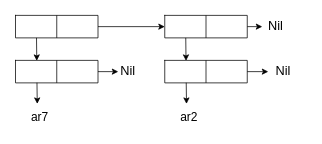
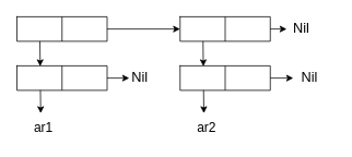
  <mxCell id="0" />
  <mxCell id="1" parent="0" />
  <mxCell id="2" value="" style="shape=table;startSize=0;container=1;collapsible=0;childLayout=tableLayout;fontSize=16;" vertex="1" parent="1"><mxGeometry x="20" y="20" width="110" height="30" as="geometry" /></mxCell>
  <mxCell id="3" value="" style="shape=tableRow;horizontal=0;startSize=0;swimlaneHead=0;swimlaneBody=0;strokeColor=inherit;top=0;left=0;bottom=0;right=0;collapsible=0;dropTarget=0;fillColor=none;points=[[0,0.5],[1,0.5]];portConstraint=eastwest;fontSize=16;" vertex="1" parent="2"><mxGeometry width="110" height="30" as="geometry" /></mxCell>
  <mxCell id="4" value="" style="shape=partialRectangle;html=1;whiteSpace=wrap;connectable=0;strokeColor=inherit;overflow=hidden;fillColor=none;top=0;left=0;bottom=0;right=0;pointerEvents=1;fontSize=16;" vertex="1" parent="3"><mxGeometry width="55" height="30" as="geometry"><mxRectangle width="55" height="30" as="alternateBounds" /></mxGeometry></mxCell>
  <mxCell id="5" value="" style="shape=partialRectangle;html=1;whiteSpace=wrap;connectable=0;strokeColor=inherit;overflow=hidden;fillColor=none;top=0;left=0;bottom=0;right=0;pointerEvents=1;fontSize=16;" vertex="1" parent="3"><mxGeometry x="55" width="55" height="30" as="geometry"><mxRectangle width="55" height="30" as="alternateBounds" /></mxGeometry></mxCell>
  <mxCell id="6" value="" style="endArrow=classic;html=1;rounded=0;entryX=0.258;entryY=0.02;entryDx=0;entryDy=0;entryPerimeter=0;" edge="1" parent="1"><mxGeometry width="50" height="50" relative="1" as="geometry"><mxPoint x="48" y="50" as="sourcePoint" /><mxPoint x="48.38" y="80.6" as="targetPoint" /></mxGeometry></mxCell>
  <mxCell id="7" value="" style="shape=table;startSize=0;container=1;collapsible=0;childLayout=tableLayout;fontSize=16;" vertex="1" parent="1"><mxGeometry x="219" y="20" width="110" height="30" as="geometry" /></mxCell>
  <mxCell id="8" value="" style="shape=tableRow;horizontal=0;startSize=0;swimlaneHead=0;swimlaneBody=0;strokeColor=inherit;top=0;left=0;bottom=0;right=0;collapsible=0;dropTarget=0;fillColor=none;points=[[0,0.5],[1,0.5]];portConstraint=eastwest;fontSize=16;" vertex="1" parent="7"><mxGeometry width="110" height="30" as="geometry" /></mxCell>
  <mxCell id="9" value="" style="shape=partialRectangle;html=1;whiteSpace=wrap;connectable=0;strokeColor=inherit;overflow=hidden;fillColor=none;top=0;left=0;bottom=0;right=0;pointerEvents=1;fontSize=16;" vertex="1" parent="8"><mxGeometry width="55" height="30" as="geometry"><mxRectangle width="55" height="30" as="alternateBounds" /></mxGeometry></mxCell>
  <mxCell id="10" value="" style="shape=partialRectangle;html=1;whiteSpace=wrap;connectable=0;strokeColor=inherit;overflow=hidden;fillColor=none;top=0;left=0;bottom=0;right=0;pointerEvents=1;fontSize=16;" vertex="1" parent="8"><mxGeometry x="55" width="55" height="30" as="geometry"><mxRectangle width="55" height="30" as="alternateBounds" /></mxGeometry></mxCell>
  <mxCell id="11" value="" style="endArrow=classic;html=1;rounded=0;entryX=0.258;entryY=0.02;entryDx=0;entryDy=0;entryPerimeter=0;" edge="1" parent="1"><mxGeometry width="50" height="50" relative="1" as="geometry"><mxPoint x="247" y="50" as="sourcePoint" /><mxPoint x="247.38" y="80.6" as="targetPoint" /></mxGeometry></mxCell>
  <mxCell id="12" value="" style="endArrow=classic;html=1;rounded=0;exitX=1;exitY=0.5;exitDx=0;exitDy=0;entryX=0;entryY=0.5;entryDx=0;entryDy=0;" edge="1" parent="1" source="3" target="8"><mxGeometry width="50" height="50" relative="1" as="geometry"><mxPoint x="307" y="200" as="sourcePoint" /><mxPoint x="357" y="150" as="targetPoint" /></mxGeometry></mxCell>
  <mxCell id="13" value="" style="shape=table;startSize=0;container=1;collapsible=0;childLayout=tableLayout;fontSize=16;" vertex="1" parent="1"><mxGeometry x="20" y="80" width="110" height="30" as="geometry" /></mxCell>
  <mxCell id="14" value="" style="shape=tableRow;horizontal=0;startSize=0;swimlaneHead=0;swimlaneBody=0;strokeColor=inherit;top=0;left=0;bottom=0;right=0;collapsible=0;dropTarget=0;fillColor=none;points=[[0,0.5],[1,0.5]];portConstraint=eastwest;fontSize=16;" vertex="1" parent="13"><mxGeometry width="110" height="30" as="geometry" /></mxCell>
  <mxCell id="15" value="" style="shape=partialRectangle;html=1;whiteSpace=wrap;connectable=0;strokeColor=inherit;overflow=hidden;fillColor=none;top=0;left=0;bottom=0;right=0;pointerEvents=1;fontSize=16;" vertex="1" parent="14"><mxGeometry width="55" height="30" as="geometry"><mxRectangle width="55" height="30" as="alternateBounds" /></mxGeometry></mxCell>
  <mxCell id="16" value="" style="shape=partialRectangle;html=1;whiteSpace=wrap;connectable=0;strokeColor=inherit;overflow=hidden;fillColor=none;top=0;left=0;bottom=0;right=0;pointerEvents=1;fontSize=16;" vertex="1" parent="14"><mxGeometry x="55" width="55" height="30" as="geometry"><mxRectangle width="55" height="30" as="alternateBounds" /></mxGeometry></mxCell>
  <mxCell id="17" value="" style="endArrow=classic;html=1;rounded=0;fontSize=17;exitX=1;exitY=0.5;exitDx=0;exitDy=0;" edge="1" parent="1" source="14"><mxGeometry width="50" height="50" relative="1" as="geometry"><mxPoint x="69" y="160" as="sourcePoint" /><mxPoint x="157" y="95" as="targetPoint" /></mxGeometry></mxCell>
  <mxCell id="18" value="Nil" style="text;html=1;strokeColor=none;fillColor=none;align=center;verticalAlign=middle;whiteSpace=wrap;rounded=0;fontSize=17;" vertex="1" parent="1"><mxGeometry x="140" y="80" width="60" height="30" as="geometry" /></mxCell>
  <mxCell id="19" value="" style="endArrow=classic;html=1;rounded=0;exitX=1;exitY=0.5;exitDx=0;exitDy=0;" edge="1" parent="1" source="8"><mxGeometry width="50" height="50" relative="1" as="geometry"><mxPoint x="129" y="170" as="sourcePoint" /><mxPoint x="349" y="35" as="targetPoint" /></mxGeometry></mxCell>
  <mxCell id="20" value="Nil" style="text;html=1;strokeColor=none;fillColor=none;align=center;verticalAlign=middle;whiteSpace=wrap;rounded=0;fontSize=17;" vertex="1" parent="1"><mxGeometry x="337" y="20" width="60" height="30" as="geometry" /></mxCell>
  <mxCell id="21" value="" style="endArrow=classic;html=1;rounded=0;exitX=0.224;exitY=1.06;exitDx=0;exitDy=0;exitPerimeter=0;" edge="1" parent="1"><mxGeometry width="50" height="50" relative="1" as="geometry"><mxPoint x="48.64" y="109.8" as="sourcePoint" /><mxPoint x="49" y="138" as="targetPoint" /></mxGeometry></mxCell>
- <mxCell id="22" value="ar7" style="text;strokeColor=none;fillColor=none;align=left;verticalAlign=middle;spacingLeft=4;spacingRight=4;overflow=hidden;points=[[0,0.5],[1,0.5]];portConstraint=eastwest;rotatable=0;whiteSpace=wrap;html=1;fontSize=16;" vertex="1" parent="1"><mxGeometry x="35" y="140" width="80" height="30" as="geometry" /></mxCell>
+ <mxCell id="22" value="ar1" style="text;strokeColor=none;fillColor=none;align=left;verticalAlign=middle;spacingLeft=4;spacingRight=4;overflow=hidden;points=[[0,0.5],[1,0.5]];portConstraint=eastwest;rotatable=0;whiteSpace=wrap;html=1;fontSize=16;" vertex="1" parent="1"><mxGeometry x="35" y="140" width="80" height="30" as="geometry" /></mxCell>
  <mxCell id="23" value="" style="shape=table;startSize=0;container=1;collapsible=0;childLayout=tableLayout;fontSize=16;" vertex="1" parent="1"><mxGeometry x="219" y="80" width="110" height="30" as="geometry" /></mxCell>
  <mxCell id="24" value="" style="shape=tableRow;horizontal=0;startSize=0;swimlaneHead=0;swimlaneBody=0;strokeColor=inherit;top=0;left=0;bottom=0;right=0;collapsible=0;dropTarget=0;fillColor=none;points=[[0,0.5],[1,0.5]];portConstraint=eastwest;fontSize=16;" vertex="1" parent="23"><mxGeometry width="110" height="30" as="geometry" /></mxCell>
  <mxCell id="25" value="" style="shape=partialRectangle;html=1;whiteSpace=wrap;connectable=0;strokeColor=inherit;overflow=hidden;fillColor=none;top=0;left=0;bottom=0;right=0;pointerEvents=1;fontSize=16;" vertex="1" parent="24"><mxGeometry width="55" height="30" as="geometry"><mxRectangle width="55" height="30" as="alternateBounds" /></mxGeometry></mxCell>
  <mxCell id="26" value="" style="shape=partialRectangle;html=1;whiteSpace=wrap;connectable=0;strokeColor=inherit;overflow=hidden;fillColor=none;top=0;left=0;bottom=0;right=0;pointerEvents=1;fontSize=16;" vertex="1" parent="24"><mxGeometry x="55" width="55" height="30" as="geometry"><mxRectangle width="55" height="30" as="alternateBounds" /></mxGeometry></mxCell>
  <mxCell id="27" value="" style="endArrow=classic;html=1;rounded=0;fontSize=17;exitX=1;exitY=0.5;exitDx=0;exitDy=0;" edge="1" parent="1" source="24"><mxGeometry width="50" height="50" relative="1" as="geometry"><mxPoint x="268" y="160" as="sourcePoint" /><mxPoint x="357" y="95" as="targetPoint" /></mxGeometry></mxCell>
  <mxCell id="28" value="Nil" style="text;html=1;strokeColor=none;fillColor=none;align=center;verticalAlign=middle;whiteSpace=wrap;rounded=0;fontSize=17;" vertex="1" parent="1"><mxGeometry x="347" y="80" width="60" height="30" as="geometry" /></mxCell>
  <mxCell id="29" value="" style="endArrow=classic;html=1;rounded=0;exitX=0.224;exitY=1.06;exitDx=0;exitDy=0;exitPerimeter=0;" edge="1" parent="1"><mxGeometry width="50" height="50" relative="1" as="geometry"><mxPoint x="247.64" y="109.8" as="sourcePoint" /><mxPoint x="248" y="138" as="targetPoint" /></mxGeometry></mxCell>
  <mxCell id="30" value="ar2" style="text;strokeColor=none;fillColor=none;align=left;verticalAlign=middle;spacingLeft=4;spacingRight=4;overflow=hidden;points=[[0,0.5],[1,0.5]];portConstraint=eastwest;rotatable=0;whiteSpace=wrap;html=1;fontSize=16;" vertex="1" parent="1"><mxGeometry x="234" y="140" width="80" height="30" as="geometry" /></mxCell>
